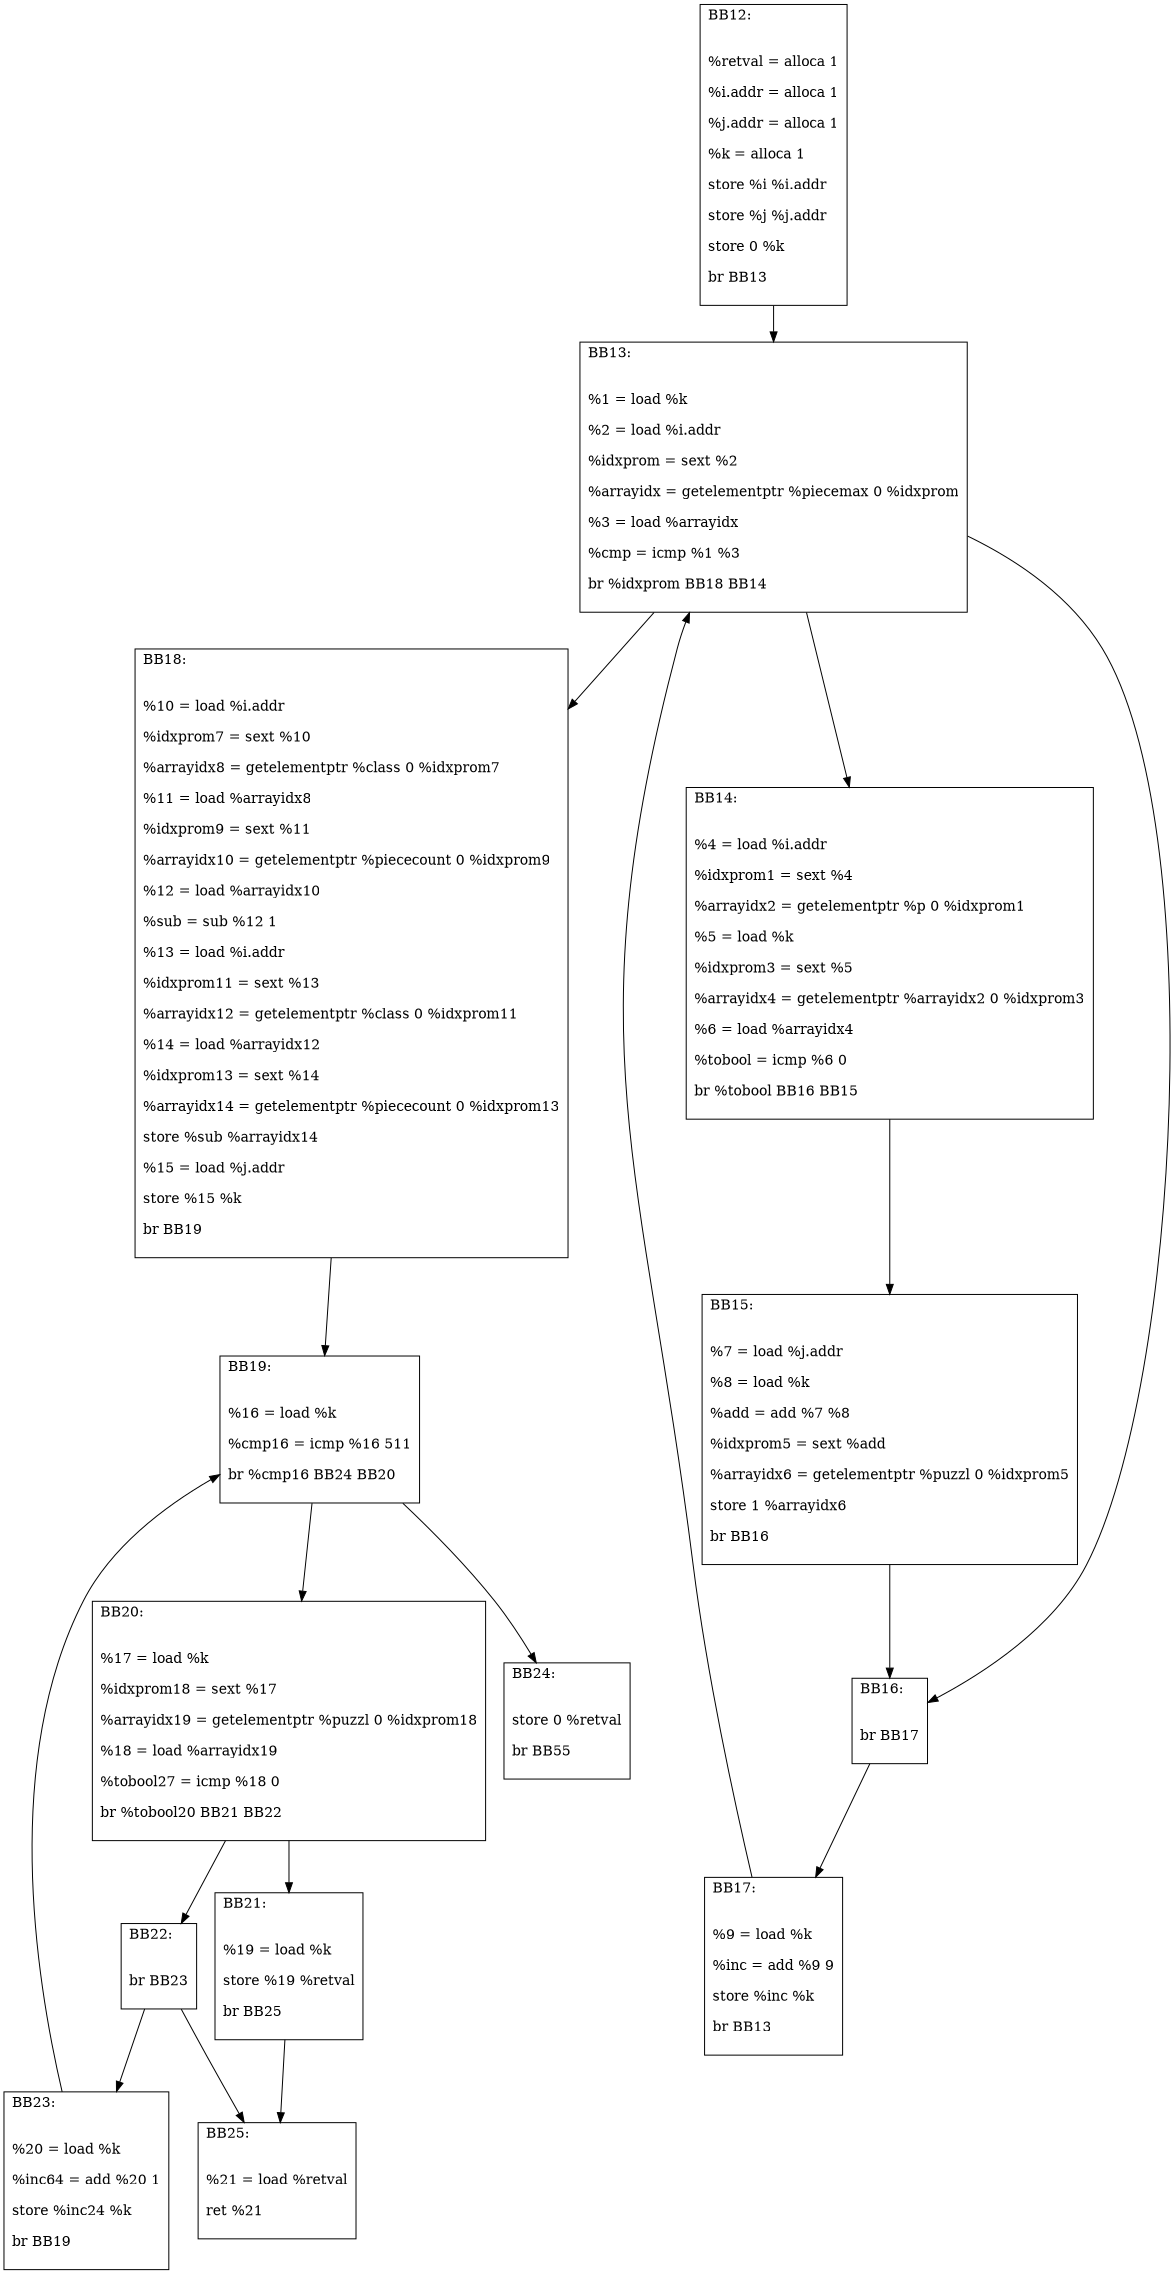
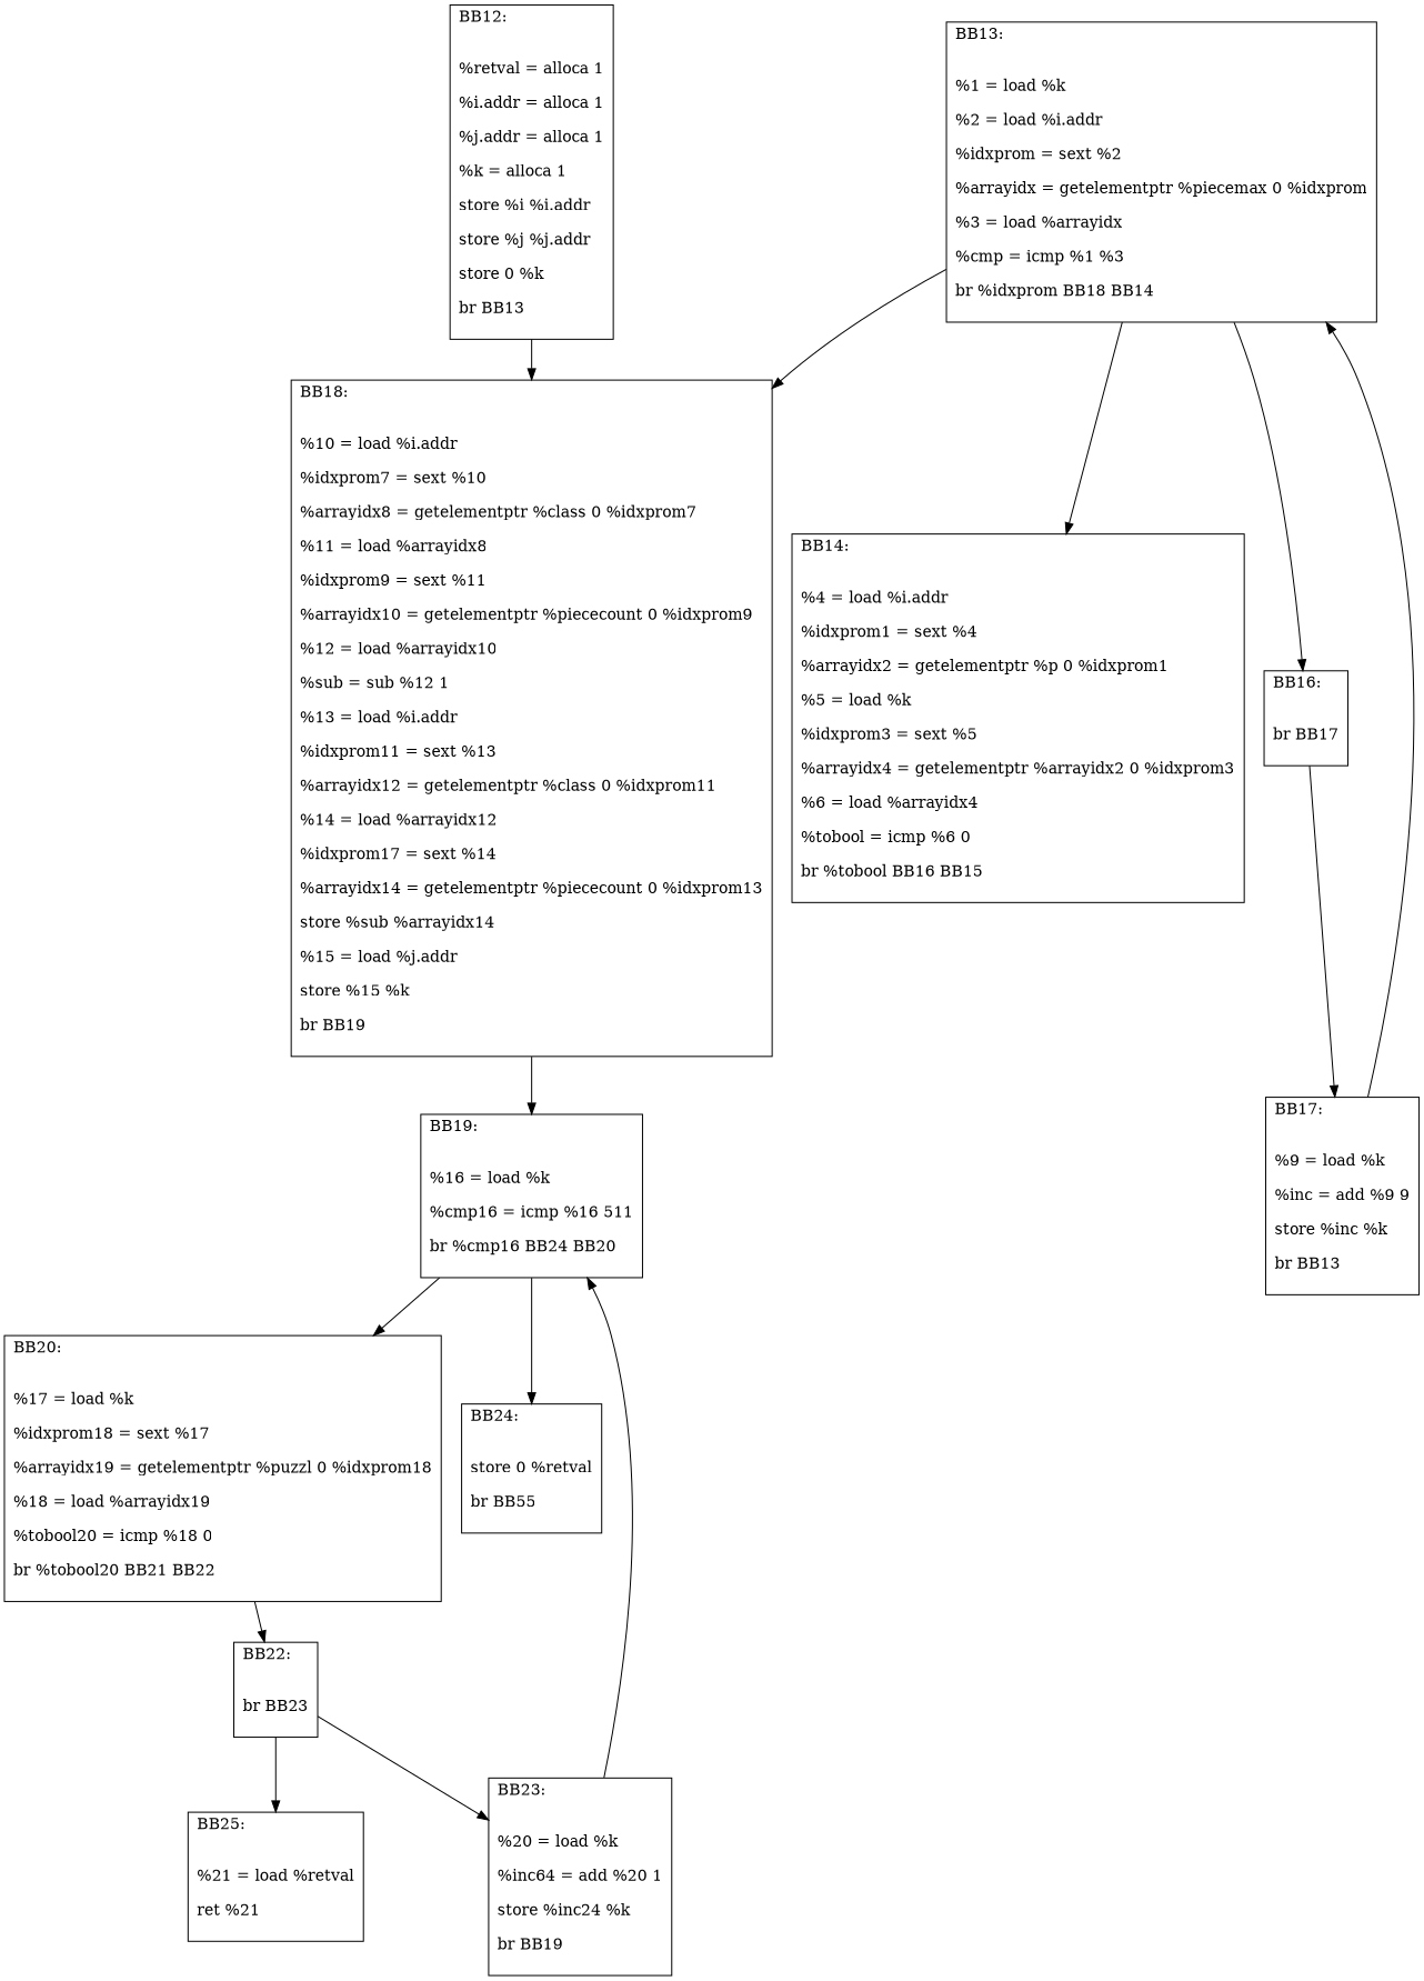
  digraph {
    node [shape=record]
    n1 [label="{BB12:\l\l\n%retval = alloca 1\l\n%i.addr = alloca 1\l\n%j.addr = alloca 1\l\n%k = alloca 1\l\nstore %i %i.addr\l\nstore %j %j.addr\l\nstore 0 %k\l\nbr BB13\l\n}"]
    n2 [label="{BB13:\l\l\n%1 = load %k\l\n%2 = load %i.addr\l\n%idxprom = sext %2\l\n%arrayidx = getelementptr %piecemax 0 %idxprom\l\n%3 = load %arrayidx\l\n%cmp = icmp %1 %3\l\nbr %idxprom BB18 BB14\l\n}"]
    n3 [label="{BB14:\l\l\n%4 = load %i.addr\l\n%idxprom1 = sext %4\l\n%arrayidx2 = getelementptr %p 0 %idxprom1\l\n%5 = load %k\l\n%idxprom3 = sext %5\l\n%arrayidx4 = getelementptr %arrayidx2 0 %idxprom3\l\n%6 = load %arrayidx4\l\n%tobool = icmp %6 0\l\nbr %tobool BB16 BB15\l\n}"]
-   n4 [label="{BB18:\l\l\n%10 = load %i.addr\l\n%idxprom7 = sext %10\l\n%arrayidx8 = getelementptr %class 0 %idxprom7\l\n%11 = load %arrayidx8\l\n%idxprom9 = sext %11\l\n%arrayidx10 = getelementptr %piececount 0 %idxprom9\l\n%12 = load %arrayidx10\l\n%sub = sub %12 1\l\n%13 = load %i.addr\l\n%idxprom11 = sext %13\l\n%arrayidx12 = getelementptr %class 0 %idxprom11\l\n%14 = load %arrayidx12\l\n%idxprom13 = sext %14\l\n%arrayidx14 = getelementptr %piececount 0 %idxprom13\l\nstore %sub %arrayidx14\l\n%15 = load %j.addr\l\nstore %15 %k\l\nbr BB19\l\n}"]
+   n4 [label="{BB18:\l\l\n%10 = load %i.addr\l\n%idxprom7 = sext %10\l\n%arrayidx8 = getelementptr %class 0 %idxprom7\l\n%11 = load %arrayidx8\l\n%idxprom9 = sext %11\l\n%arrayidx10 = getelementptr %piececount 0 %idxprom9\l\n%12 = load %arrayidx10\l\n%sub = sub %12 1\l\n%13 = load %i.addr\l\n%idxprom11 = sext %13\l\n%arrayidx12 = getelementptr %class 0 %idxprom11\l\n%14 = load %arrayidx12\l\n%idxprom17 = sext %14\l\n%arrayidx14 = getelementptr %piececount 0 %idxprom13\l\nstore %sub %arrayidx14\l\n%15 = load %j.addr\l\nstore %15 %k\l\nbr BB19\l\n}"]
    n5 [label="{BB16:\l\l\nbr BB17\l\n}"]
-   n6 [label="{BB15:\l\l\n%7 = load %j.addr\l\n%8 = load %k\l\n%add = add %7 %8\l\n%idxprom5 = sext %add\l\n%arrayidx6 = getelementptr %puzzl 0 %idxprom5\l\nstore 1 %arrayidx6\l\nbr BB16\l\n}"]
    n7 [label="{BB19:\l\l\n%16 = load %k\l\n%cmp16 = icmp %16 511\l\nbr %cmp16 BB24 BB20\l\n}"]
    n8 [label="{BB17:\l\l\n%9 = load %k\l\n%inc = add %9 9\l\nstore %inc %k\l\nbr BB13\l\n}"]
-   n9 [label="{BB20:\l\l\n%17 = load %k\l\n%idxprom18 = sext %17\l\n%arrayidx19 = getelementptr %puzzl 0 %idxprom18\l\n%18 = load %arrayidx19\l\n%tobool27 = icmp %18 0\l\nbr %tobool20 BB21 BB22\l\n}"]
+   n9 [label="{BB20:\l\l\n%17 = load %k\l\n%idxprom18 = sext %17\l\n%arrayidx19 = getelementptr %puzzl 0 %idxprom18\l\n%18 = load %arrayidx19\l\n%tobool20 = icmp %18 0\l\nbr %tobool20 BB21 BB22\l\n}"]
    n10 [label="{BB24:\l\l\nstore 0 %retval\l\nbr BB55\l\n}"]
    n11 [label="{BB22:\l\l\nbr BB23\l\n}"]
-   n12 [label="{BB21:\l\l\n%19 = load %k\l\nstore %19 %retval\l\nbr BB25\l\n}"]
    n13 [label="{BB25:\l\l\n%21 = load %retval\l\nret %21\l\n}"]
    n14 [label="{BB23:\l\l\n%20 = load %k\l\n%inc64 = add %20 1\l\nstore %inc24 %k\l\nbr BB19\l\n}"]
-   n1 -> n2
+   n1 -> n4
    n2 -> n3
    n2 -> n4
    n2 -> n5
-   n3 -> n6
    n4 -> n7
    n5 -> n8
-   n6 -> n5
    n7 -> n9
    n7 -> n10
    n8 -> n2
    n9 -> n11
-   n9 -> n12
    n11 -> n13
    n11 -> n14
-   n12 -> n13
    n14 -> n7
  }
